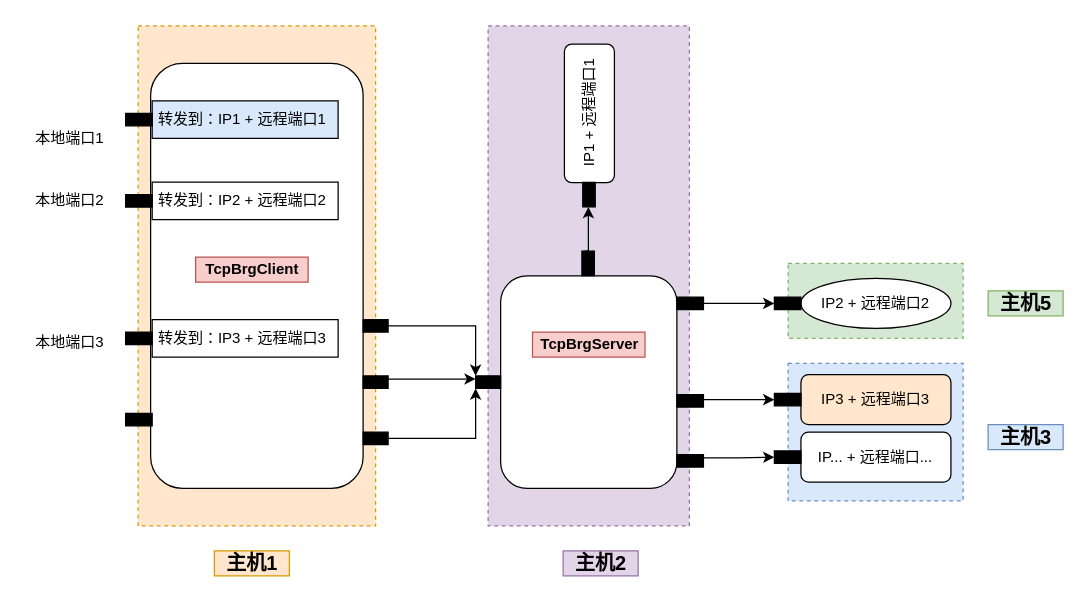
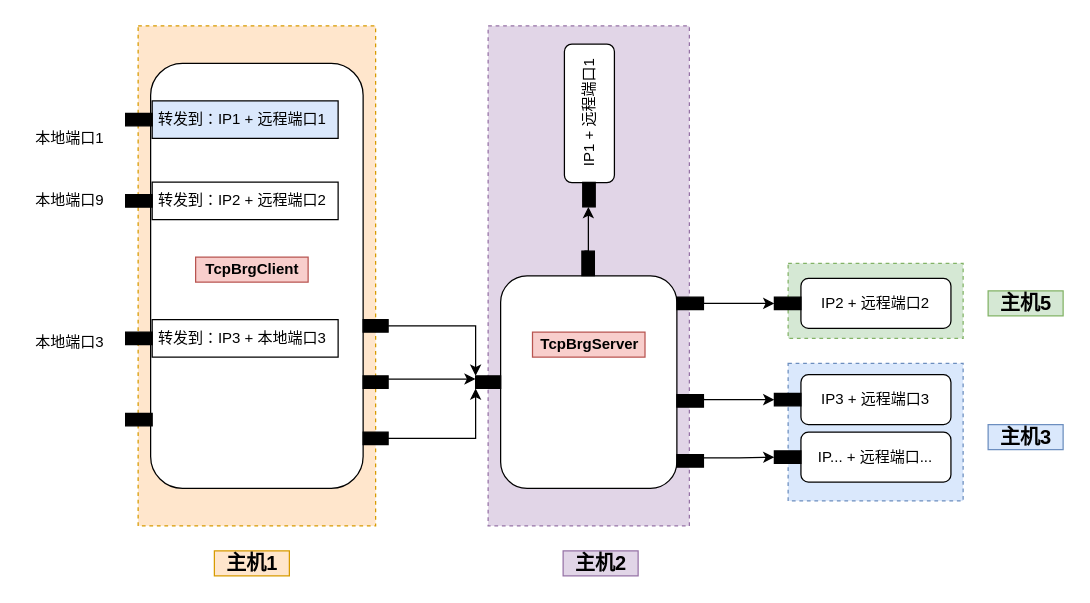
  <mxCell id="0" />
  <mxCell id="1" parent="0" />
  <mxCell id="2" value="" style="rounded=0;whiteSpace=wrap;html=1;fillColor=#dae8fc;dashed=1;strokeColor=#6c8ebf;" vertex="1" parent="1"><mxGeometry x="630" y="290" width="140" height="110" as="geometry" /></mxCell>
  <mxCell id="3" value="" style="rounded=0;whiteSpace=wrap;html=1;fillColor=#d5e8d4;dashed=1;strokeColor=#82b366;" vertex="1" parent="1"><mxGeometry x="630" y="210" width="140" height="60" as="geometry" /></mxCell>
  <mxCell id="4" value="" style="rounded=0;whiteSpace=wrap;html=1;fillColor=#e1d5e7;dashed=1;strokeColor=#9673a6;" vertex="1" parent="1"><mxGeometry x="390" y="20" width="161" height="400" as="geometry" /></mxCell>
  <mxCell id="5" value="" style="rounded=0;whiteSpace=wrap;html=1;fillColor=#ffe6cc;dashed=1;strokeColor=#d79b00;" vertex="1" parent="1"><mxGeometry x="110" y="20" width="190" height="400" as="geometry" /></mxCell>
  <mxCell id="6" value="" style="rounded=1;whiteSpace=wrap;html=1;" vertex="1" parent="1"><mxGeometry x="120" y="50" width="170" height="340" as="geometry" /></mxCell>
  <mxCell id="7" value="" style="group" vertex="1" connectable="0" parent="1"><mxGeometry x="100" y="80" width="170" height="30" as="geometry" /></mxCell>
  <mxCell id="8" value="&amp;nbsp;转发到：IP1 + 远程端口1" style="rounded=0;whiteSpace=wrap;html=1;align=left;fillColor=#dae8fc;" vertex="1" parent="7"><mxGeometry x="21.25" width="148.75" height="30" as="geometry" /></mxCell>
  <mxCell id="9" value="" style="rounded=0;whiteSpace=wrap;html=1;fillColor=#000000;" vertex="1" parent="7"><mxGeometry y="10" width="21.25" height="10" as="geometry" /></mxCell>
  <mxCell id="10" value="本地端口1" style="text;html=1;resizable=0;autosize=1;align=center;verticalAlign=middle;points=[];fillColor=none;strokeColor=none;rounded=0;" vertex="1" parent="1"><mxGeometry x="20" y="100" width="70" height="20" as="geometry" /></mxCell>
  <mxCell id="11" value="" style="group" vertex="1" connectable="0" parent="1"><mxGeometry x="100" y="255" width="170" height="30" as="geometry" /></mxCell>
- <mxCell id="12" value="&amp;nbsp;转发到：IP3 + 远程端口3" style="rounded=0;whiteSpace=wrap;html=1;align=left;" vertex="1" parent="11"><mxGeometry x="21.25" width="148.75" height="30" as="geometry" /></mxCell>
+ <mxCell id="12" value="&amp;nbsp;转发到：IP3 + 本地端口3" style="rounded=0;whiteSpace=wrap;html=1;align=left;" vertex="1" parent="11"><mxGeometry x="21.25" width="148.75" height="30" as="geometry" /></mxCell>
  <mxCell id="13" value="" style="rounded=0;whiteSpace=wrap;html=1;fillColor=#000000;" vertex="1" parent="11"><mxGeometry y="10" width="21.25" height="10" as="geometry" /></mxCell>
  <mxCell id="14" value="" style="group" vertex="1" connectable="0" parent="1"><mxGeometry x="100" y="145" width="170" height="30" as="geometry" /></mxCell>
  <mxCell id="15" value="&amp;nbsp;转发到：IP2 + 远程端口2" style="rounded=0;whiteSpace=wrap;html=1;align=left;" vertex="1" parent="14"><mxGeometry x="21.25" width="148.75" height="30" as="geometry" /></mxCell>
  <mxCell id="16" value="" style="rounded=0;whiteSpace=wrap;html=1;fillColor=#000000;" vertex="1" parent="14"><mxGeometry y="10" width="21.25" height="10" as="geometry" /></mxCell>
  <mxCell id="17" value="" style="group" vertex="1" connectable="0" parent="1"><mxGeometry x="100" y="320" width="170" height="30" as="geometry" /></mxCell>
  <mxCell id="18" value="" style="rounded=0;whiteSpace=wrap;html=1;fillColor=#000000;" vertex="1" parent="17"><mxGeometry y="10" width="21.25" height="10" as="geometry" /></mxCell>
- <mxCell id="19" value="本地端口2" style="text;html=1;resizable=0;autosize=1;align=center;verticalAlign=middle;points=[];fillColor=none;strokeColor=none;rounded=0;" vertex="1" parent="1"><mxGeometry x="20" y="150" width="70" height="20" as="geometry" /></mxCell>
+ <mxCell id="19" value="本地端口9" style="text;html=1;resizable=0;autosize=1;align=center;verticalAlign=middle;points=[];fillColor=none;strokeColor=none;rounded=0;" vertex="1" parent="1"><mxGeometry x="20" y="150" width="70" height="20" as="geometry" /></mxCell>
  <mxCell id="20" value="本地端口3" style="text;html=1;resizable=0;autosize=1;align=center;verticalAlign=middle;points=[];fillColor=none;strokeColor=none;rounded=0;" vertex="1" parent="1"><mxGeometry x="20" y="263" width="70" height="20" as="geometry" /></mxCell>
  <mxCell id="21" value="" style="rounded=1;whiteSpace=wrap;html=1;" vertex="1" parent="1"><mxGeometry x="400" y="220" width="141" height="170" as="geometry" /></mxCell>
  <mxCell id="22" style="edgeStyle=orthogonalEdgeStyle;rounded=0;orthogonalLoop=1;jettySize=auto;html=1;exitX=1;exitY=0.5;exitDx=0;exitDy=0;entryX=0;entryY=0;entryDx=0;entryDy=0;" edge="1" parent="1" source="23" target="28"><mxGeometry relative="1" as="geometry" /></mxCell>
  <mxCell id="23" value="" style="rounded=0;whiteSpace=wrap;html=1;fillColor=#000000;" vertex="1" parent="1"><mxGeometry x="290" y="255" width="20" height="10" as="geometry" /></mxCell>
  <mxCell id="24" style="edgeStyle=orthogonalEdgeStyle;rounded=0;orthogonalLoop=1;jettySize=auto;html=1;exitX=1;exitY=0.25;exitDx=0;exitDy=0;entryX=0;entryY=0.25;entryDx=0;entryDy=0;" edge="1" parent="1" source="25" target="28"><mxGeometry relative="1" as="geometry"><mxPoint x="460" y="303" as="targetPoint" /></mxGeometry></mxCell>
  <mxCell id="25" value="" style="rounded=0;whiteSpace=wrap;html=1;fillColor=#000000;" vertex="1" parent="1"><mxGeometry x="290" y="300" width="20" height="10" as="geometry" /></mxCell>
  <mxCell id="26" style="edgeStyle=orthogonalEdgeStyle;rounded=0;orthogonalLoop=1;jettySize=auto;html=1;exitX=1;exitY=0.5;exitDx=0;exitDy=0;entryX=0;entryY=1;entryDx=0;entryDy=0;" edge="1" parent="1" source="27" target="28"><mxGeometry relative="1" as="geometry"><mxPoint x="460" y="305" as="targetPoint" /></mxGeometry></mxCell>
  <mxCell id="27" value="" style="rounded=0;whiteSpace=wrap;html=1;fillColor=#000000;" vertex="1" parent="1"><mxGeometry x="290" y="345" width="20" height="10" as="geometry" /></mxCell>
  <mxCell id="28" value="" style="rounded=0;whiteSpace=wrap;html=1;fillColor=#000000;" vertex="1" parent="1"><mxGeometry x="380" y="300" width="20" height="10" as="geometry" /></mxCell>
  <mxCell id="29" value="" style="group;rotation=-90;" vertex="1" connectable="0" parent="1"><mxGeometry x="410" y="86" width="130.62" height="40" as="geometry" /></mxCell>
  <mxCell id="30" value="&lt;span&gt;IP1 + 远程端口1&lt;/span&gt;" style="rounded=1;whiteSpace=wrap;html=1;fillColor=#FFFFFF;rotation=-90;" vertex="1" parent="29"><mxGeometry x="5.548" y="-16" width="110.969" height="40" as="geometry" /></mxCell>
  <mxCell id="31" value="" style="rounded=0;whiteSpace=wrap;html=1;fillColor=#000000;rotation=-90;" vertex="1" parent="29"><mxGeometry x="50.861" y="64" width="19.651" height="10" as="geometry" /></mxCell>
  <mxCell id="32" style="edgeStyle=orthogonalEdgeStyle;rounded=0;orthogonalLoop=1;jettySize=auto;html=1;exitX=0.25;exitY=0;exitDx=0;exitDy=0;entryX=1;entryY=0.5;entryDx=0;entryDy=0;fontSize=16;" edge="1" parent="29" source="31" target="31"><mxGeometry relative="1" as="geometry" /></mxCell>
  <mxCell id="33" value="" style="group" vertex="1" connectable="0" parent="1"><mxGeometry x="619" y="222" width="141.25" height="40" as="geometry" /></mxCell>
- <mxCell id="34" value="&lt;span&gt;IP2 + 远程端口2&lt;/span&gt;" style="ellipse;whiteSpace=wrap;html=1;fillColor=#FFFFFF;" vertex="1" parent="33"><mxGeometry x="21.25" width="120" height="40" as="geometry" /></mxCell>
+ <mxCell id="34" value="&lt;span&gt;IP2 + 远程端口2&lt;/span&gt;" style="rounded=1;whiteSpace=wrap;html=1;fillColor=#FFFFFF;" vertex="1" parent="33"><mxGeometry x="21.25" width="120" height="40" as="geometry" /></mxCell>
  <mxCell id="35" value="" style="rounded=0;whiteSpace=wrap;html=1;fillColor=#000000;" vertex="1" parent="33"><mxGeometry y="15" width="21.25" height="10" as="geometry" /></mxCell>
  <mxCell id="36" value="" style="group" vertex="1" connectable="0" parent="1"><mxGeometry x="619" y="299" width="141.25" height="40" as="geometry" /></mxCell>
- <mxCell id="37" value="&lt;span&gt;IP3 + 远程端口3&lt;/span&gt;" style="rounded=1;whiteSpace=wrap;html=1;fillColor=#ffe6cc;" vertex="1" parent="36"><mxGeometry x="21.25" width="120" height="40" as="geometry" /></mxCell>
+ <mxCell id="37" value="&lt;span&gt;IP3 + 远程端口3&lt;/span&gt;" style="rounded=1;whiteSpace=wrap;html=1;fillColor=#FFFFFF;" vertex="1" parent="36"><mxGeometry x="21.25" width="120" height="40" as="geometry" /></mxCell>
  <mxCell id="38" value="" style="rounded=0;whiteSpace=wrap;html=1;fillColor=#000000;" vertex="1" parent="36"><mxGeometry y="15" width="21.25" height="10" as="geometry" /></mxCell>
  <mxCell id="39" value="" style="group" vertex="1" connectable="0" parent="1"><mxGeometry x="619" y="345" width="141.25" height="40" as="geometry" /></mxCell>
  <mxCell id="40" value="&lt;span&gt;IP... + 远程端口...&lt;br&gt;&lt;/span&gt;" style="rounded=1;whiteSpace=wrap;html=1;fillColor=#FFFFFF;" vertex="1" parent="39"><mxGeometry x="21.25" width="120" height="40" as="geometry" /></mxCell>
  <mxCell id="41" value="" style="rounded=0;whiteSpace=wrap;html=1;fillColor=#000000;" vertex="1" parent="39"><mxGeometry y="15" width="21.25" height="10" as="geometry" /></mxCell>
  <mxCell id="42" style="edgeStyle=orthogonalEdgeStyle;rounded=0;orthogonalLoop=1;jettySize=auto;html=1;exitX=1;exitY=0.25;exitDx=0;exitDy=0;entryX=0;entryY=0.5;entryDx=0;entryDy=0;" edge="1" parent="1" source="43" target="41"><mxGeometry relative="1" as="geometry" /></mxCell>
  <mxCell id="43" value="" style="rounded=0;whiteSpace=wrap;html=1;fillColor=#000000;" vertex="1" parent="1"><mxGeometry x="541" y="363" width="21.25" height="10" as="geometry" /></mxCell>
  <mxCell id="44" value="TcpBrgClient" style="text;html=1;align=center;verticalAlign=middle;resizable=0;points=[];autosize=1;strokeColor=#b85450;fillColor=#f8cecc;fontStyle=1" vertex="1" parent="1"><mxGeometry x="156" y="205" width="90" height="20" as="geometry" /></mxCell>
  <mxCell id="45" value="TcpBrgServer" style="text;html=1;align=center;verticalAlign=middle;resizable=0;points=[];autosize=1;strokeColor=#b85450;fillColor=#f8cecc;fontStyle=1" vertex="1" parent="1"><mxGeometry x="425.5" y="265" width="90" height="20" as="geometry" /></mxCell>
  <mxCell id="46" value="&lt;font style=&quot;font-size: 16px&quot;&gt;主机1&lt;/font&gt;" style="text;html=1;align=center;verticalAlign=middle;resizable=0;points=[];autosize=1;strokeColor=#d79b00;fillColor=#ffe6cc;fontStyle=1" vertex="1" parent="1"><mxGeometry x="171" y="440" width="60" height="20" as="geometry" /></mxCell>
  <mxCell id="47" value="&lt;font style=&quot;font-size: 16px&quot;&gt;主机2&lt;/font&gt;" style="text;html=1;align=center;verticalAlign=middle;resizable=0;points=[];autosize=1;strokeColor=#9673a6;fillColor=#e1d5e7;fontStyle=1" vertex="1" parent="1"><mxGeometry x="450" y="440" width="60" height="20" as="geometry" /></mxCell>
  <mxCell id="48" style="edgeStyle=orthogonalEdgeStyle;rounded=0;orthogonalLoop=1;jettySize=auto;html=1;exitX=1;exitY=0.5;exitDx=0;exitDy=0;entryX=0;entryY=0.75;entryDx=0;entryDy=0;fontSize=16;" edge="1" parent="1"><mxGeometry relative="1" as="geometry"><mxPoint x="467.006" y="200.175" as="sourcePoint" /><mxPoint x="470.186" y="164.825" as="targetPoint" /></mxGeometry></mxCell>
  <mxCell id="49" value="" style="rounded=0;whiteSpace=wrap;html=1;fillColor=#000000;rotation=-90;" vertex="1" parent="1"><mxGeometry x="460.181" y="205" width="19.651" height="10" as="geometry" /></mxCell>
  <mxCell id="50" style="edgeStyle=orthogonalEdgeStyle;rounded=0;orthogonalLoop=1;jettySize=auto;html=1;exitX=1;exitY=0.25;exitDx=0;exitDy=0;entryX=0;entryY=0.5;entryDx=0;entryDy=0;fontSize=16;" edge="1" parent="1" source="51" target="38"><mxGeometry relative="1" as="geometry"><Array as="points"><mxPoint x="562" y="319" /></Array></mxGeometry></mxCell>
  <mxCell id="51" value="" style="rounded=0;whiteSpace=wrap;html=1;fillColor=#000000;" vertex="1" parent="1"><mxGeometry x="541" y="315" width="21.25" height="10" as="geometry" /></mxCell>
  <mxCell id="52" style="edgeStyle=orthogonalEdgeStyle;rounded=0;orthogonalLoop=1;jettySize=auto;html=1;exitX=1;exitY=0;exitDx=0;exitDy=0;entryX=0;entryY=0.5;entryDx=0;entryDy=0;fontSize=16;" edge="1" parent="1" source="53" target="35"><mxGeometry relative="1" as="geometry"><Array as="points"><mxPoint x="562" y="242" /></Array></mxGeometry></mxCell>
  <mxCell id="53" value="" style="rounded=0;whiteSpace=wrap;html=1;fillColor=#000000;" vertex="1" parent="1"><mxGeometry x="541" y="237" width="21.25" height="10" as="geometry" /></mxCell>
  <mxCell id="54" value="&lt;font style=&quot;font-size: 16px&quot;&gt;主机3&lt;/font&gt;" style="text;html=1;align=center;verticalAlign=middle;resizable=0;points=[];autosize=1;strokeColor=#6c8ebf;fillColor=#dae8fc;fontStyle=1" vertex="1" parent="1"><mxGeometry x="790" y="339" width="60" height="20" as="geometry" /></mxCell>
  <mxCell id="55" value="&lt;font style=&quot;font-size: 16px&quot;&gt;主机5&lt;/font&gt;" style="text;html=1;align=center;verticalAlign=middle;resizable=0;points=[];autosize=1;strokeColor=#82b366;fillColor=#d5e8d4;fontStyle=1;" vertex="1" parent="1"><mxGeometry x="790" y="232" width="60" height="20" as="geometry" /></mxCell>
